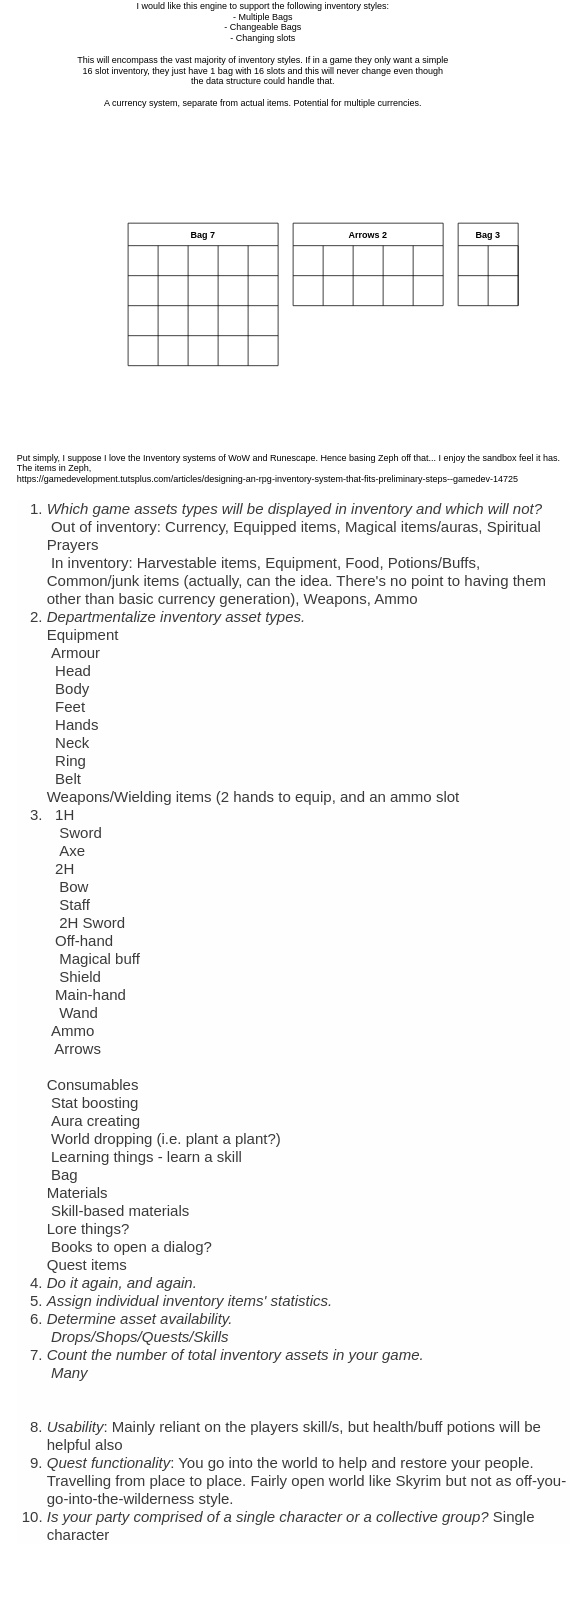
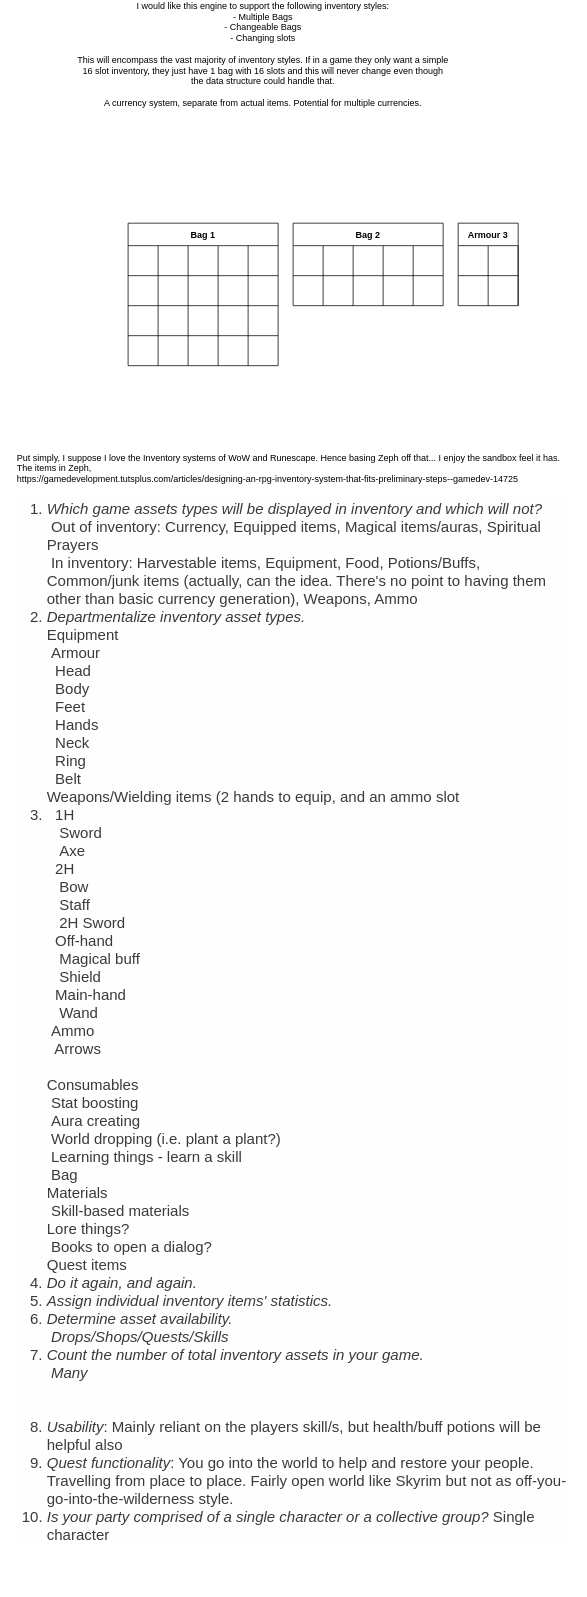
  <mxCell id="0" />
  <mxCell id="1" parent="0" />
  <mxCell id="2" value="I would like this engine to support the following inventory styles:&lt;br&gt;- Multiple Bags&lt;br&gt;- Changeable Bags&lt;br&gt;- Changing slots&lt;br&gt;&lt;br&gt;This will encompass the vast majority of inventory styles. If in a game they only want a simple 16 slot inventory, they just have 1 bag with 16 slots and this will never change even though the data structure could handle that.&lt;br&gt;&lt;br&gt;A currency system, separate from actual items. Potential for multiple currencies." style="text;html=1;strokeColor=none;fillColor=none;align=center;verticalAlign=middle;whiteSpace=wrap;rounded=0;" parent="1" vertex="1"><mxGeometry x="100" y="20" width="500" height="30" as="geometry" /></mxCell>
- <mxCell id="3" value="Bag 7" style="swimlane;startSize=30;" parent="1" vertex="1"><mxGeometry x="170" y="260" width="200" height="190" as="geometry" /></mxCell>
+ <mxCell id="3" value="Bag 1" style="swimlane;startSize=30;" parent="1" vertex="1"><mxGeometry x="170" y="260" width="200" height="190" as="geometry" /></mxCell>
  <mxCell id="4" value="" style="endArrow=none;html=1;rounded=0;" parent="3" edge="1"><mxGeometry width="50" height="50" relative="1" as="geometry"><mxPoint y="110" as="sourcePoint" /><mxPoint x="200" y="110" as="targetPoint" /></mxGeometry></mxCell>
  <mxCell id="5" value="" style="endArrow=none;html=1;rounded=0;" parent="3" edge="1"><mxGeometry width="50" height="50" relative="1" as="geometry"><mxPoint y="150" as="sourcePoint" /><mxPoint x="200" y="150" as="targetPoint" /></mxGeometry></mxCell>
  <mxCell id="6" value="" style="endArrow=none;html=1;rounded=0;" parent="3" edge="1"><mxGeometry width="50" height="50" relative="1" as="geometry"><mxPoint y="70" as="sourcePoint" /><mxPoint x="200" y="70" as="targetPoint" /></mxGeometry></mxCell>
  <mxCell id="7" value="" style="endArrow=none;html=1;rounded=0;exitX=0.2;exitY=0.158;exitDx=0;exitDy=0;exitPerimeter=0;" parent="3" edge="1"><mxGeometry width="50" height="50" relative="1" as="geometry"><mxPoint x="80" y="30.02" as="sourcePoint" /><mxPoint x="80" y="190" as="targetPoint" /></mxGeometry></mxCell>
  <mxCell id="8" value="" style="endArrow=none;html=1;rounded=0;exitX=0.2;exitY=0.158;exitDx=0;exitDy=0;exitPerimeter=0;" parent="3" edge="1"><mxGeometry width="50" height="50" relative="1" as="geometry"><mxPoint x="120" y="30.02" as="sourcePoint" /><mxPoint x="120" y="190" as="targetPoint" /></mxGeometry></mxCell>
  <mxCell id="9" value="" style="endArrow=none;html=1;rounded=0;exitX=0.2;exitY=0.158;exitDx=0;exitDy=0;exitPerimeter=0;" parent="3" edge="1"><mxGeometry width="50" height="50" relative="1" as="geometry"><mxPoint x="160" y="30.02" as="sourcePoint" /><mxPoint x="160" y="190" as="targetPoint" /></mxGeometry></mxCell>
  <mxCell id="10" value="" style="endArrow=none;html=1;rounded=0;exitX=0.2;exitY=0.158;exitDx=0;exitDy=0;exitPerimeter=0;" parent="1" source="3" edge="1"><mxGeometry width="50" height="50" relative="1" as="geometry"><mxPoint x="190" y="420" as="sourcePoint" /><mxPoint x="210" y="450" as="targetPoint" /></mxGeometry></mxCell>
- <mxCell id="11" value="Arrows 2" style="swimlane;startSize=30;" parent="1" vertex="1"><mxGeometry x="390" y="260" width="200" height="110" as="geometry" /></mxCell>
+ <mxCell id="11" value="Bag 2" style="swimlane;startSize=30;" parent="1" vertex="1"><mxGeometry x="390" y="260" width="200" height="110" as="geometry" /></mxCell>
  <mxCell id="12" value="" style="endArrow=none;html=1;rounded=0;" parent="11" edge="1"><mxGeometry width="50" height="50" relative="1" as="geometry"><mxPoint y="70" as="sourcePoint" /><mxPoint x="200" y="70" as="targetPoint" /></mxGeometry></mxCell>
  <mxCell id="13" value="" style="endArrow=none;html=1;rounded=0;exitX=0.2;exitY=0.158;exitDx=0;exitDy=0;exitPerimeter=0;" parent="11" edge="1"><mxGeometry width="50" height="50" relative="1" as="geometry"><mxPoint x="80" y="30.02" as="sourcePoint" /><mxPoint x="80" y="110" as="targetPoint" /></mxGeometry></mxCell>
  <mxCell id="14" value="" style="endArrow=none;html=1;rounded=0;exitX=0.2;exitY=0.158;exitDx=0;exitDy=0;exitPerimeter=0;" parent="11" edge="1"><mxGeometry width="50" height="50" relative="1" as="geometry"><mxPoint x="120" y="30.02" as="sourcePoint" /><mxPoint x="120" y="110" as="targetPoint" /></mxGeometry></mxCell>
  <mxCell id="15" value="" style="endArrow=none;html=1;rounded=0;exitX=0.2;exitY=0.158;exitDx=0;exitDy=0;exitPerimeter=0;" parent="11" edge="1"><mxGeometry width="50" height="50" relative="1" as="geometry"><mxPoint x="160" y="30.02" as="sourcePoint" /><mxPoint x="160" y="110" as="targetPoint" /></mxGeometry></mxCell>
  <mxCell id="16" value="" style="endArrow=none;html=1;rounded=0;exitX=0.2;exitY=0.158;exitDx=0;exitDy=0;exitPerimeter=0;" parent="11" edge="1"><mxGeometry width="50" height="50" relative="1" as="geometry"><mxPoint x="40" y="30.02" as="sourcePoint" /><mxPoint x="40" y="110" as="targetPoint" /></mxGeometry></mxCell>
- <mxCell id="17" value="Bag 3" style="swimlane;startSize=30;" parent="1" vertex="1"><mxGeometry x="610" y="260" width="80" height="110" as="geometry" /></mxCell>
+ <mxCell id="17" value="Armour 3" style="swimlane;startSize=30;" parent="1" vertex="1"><mxGeometry x="610" y="260" width="80" height="110" as="geometry" /></mxCell>
  <mxCell id="18" value="" style="endArrow=none;html=1;rounded=0;" parent="17" edge="1"><mxGeometry width="50" height="50" relative="1" as="geometry"><mxPoint y="70" as="sourcePoint" /><mxPoint x="80" y="70" as="targetPoint" /></mxGeometry></mxCell>
  <mxCell id="19" value="" style="endArrow=none;html=1;rounded=0;exitX=0.2;exitY=0.158;exitDx=0;exitDy=0;exitPerimeter=0;" parent="17" edge="1"><mxGeometry width="50" height="50" relative="1" as="geometry"><mxPoint x="80" y="30.02" as="sourcePoint" /><mxPoint x="80" y="110" as="targetPoint" /></mxGeometry></mxCell>
  <mxCell id="20" value="" style="endArrow=none;html=1;rounded=0;exitX=0.2;exitY=0.158;exitDx=0;exitDy=0;exitPerimeter=0;" parent="17" edge="1"><mxGeometry width="50" height="50" relative="1" as="geometry"><mxPoint x="40" y="30.02" as="sourcePoint" /><mxPoint x="40" y="110" as="targetPoint" /></mxGeometry></mxCell>
  <mxCell id="21" value="Put simply, I suppose I love the Inventory systems of WoW and Runescape. Hence basing Zeph off that... I enjoy the sandbox feel it has.&lt;br&gt;The items in Zeph,&amp;nbsp;&lt;br&gt;https://gamedevelopment.tutsplus.com/articles/designing-an-rpg-inventory-system-that-fits-preliminary-steps--gamedev-14725&lt;br&gt;&lt;ol style=&quot;box-sizing: border-box ; color: rgb(58 , 58 , 58) ; font-family: , &amp;#34;roboto&amp;#34; , &amp;#34;arial&amp;#34; , sans-serif ; font-size: 20px ; background-color: rgb(254 , 254 , 254)&quot;&gt;&lt;li style=&quot;box-sizing: border-box&quot;&gt;&lt;em style=&quot;box-sizing: border-box&quot;&gt;Which game assets types will be displayed in inventory and which will not?&lt;br&gt;&lt;/em&gt;&amp;nbsp;Out of inventory: Currency, Equipped items, Magical items/auras, Spiritual Prayers&lt;br&gt;&amp;nbsp;In inventory: Harvestable items, Equipment, Food, Potions/Buffs, Common/junk items (actually, can the idea. There's no point to having them other than basic currency generation), Weapons, Ammo&lt;/li&gt;&lt;li style=&quot;box-sizing: border-box&quot;&gt;&lt;em style=&quot;box-sizing: border-box&quot;&gt;Departmentalize inventory asset types.&lt;br&gt;&lt;/em&gt;Equipment&lt;br&gt;&amp;nbsp;Armour&lt;br&gt;&amp;nbsp; Head&lt;br&gt;&amp;nbsp; Body&lt;br&gt;&amp;nbsp; Feet&lt;br&gt;&amp;nbsp; Hands&lt;br&gt;&amp;nbsp; Neck&lt;br&gt;&amp;nbsp; Ring&lt;br&gt;&amp;nbsp; Belt&lt;br&gt;Weapons/Wielding items (2 hands to equip, and an ammo slot&lt;/li&gt;&lt;li style=&quot;box-sizing: border-box&quot;&gt;&amp;nbsp; 1H&lt;br&gt;&amp;nbsp; &amp;nbsp;Sword&lt;br&gt;&amp;nbsp; &amp;nbsp;Axe&lt;br&gt;&amp;nbsp; 2H&lt;br&gt;&amp;nbsp; &amp;nbsp;Bow&lt;br&gt;&amp;nbsp; &amp;nbsp;Staff&lt;br&gt;&amp;nbsp; &amp;nbsp;2H Sword&lt;br&gt;&amp;nbsp; Off-hand&lt;br&gt;&amp;nbsp; &amp;nbsp;Magical buff&lt;br&gt;&amp;nbsp; &amp;nbsp;Shield&lt;br&gt;&amp;nbsp; Main-hand&lt;br&gt;&amp;nbsp; &amp;nbsp;Wand&lt;br&gt;&amp;nbsp;Ammo&lt;br&gt;&amp;nbsp; Arrows&lt;br&gt;&amp;nbsp;&lt;br&gt;Consumables&lt;br&gt;&amp;nbsp;Stat boosting&lt;br&gt;&amp;nbsp;Aura creating&lt;br&gt;&amp;nbsp;World dropping (i.e. plant a plant?)&lt;br&gt;&amp;nbsp;Learning things - learn a skill&lt;br&gt;&amp;nbsp;Bag&lt;br&gt;Materials&lt;br&gt;&amp;nbsp;Skill-based materials&lt;br&gt;Lore things?&lt;br&gt;&amp;nbsp;Books to open a dialog?&lt;br&gt;Quest items&lt;br&gt;&lt;/li&gt;&lt;li style=&quot;box-sizing: border-box&quot;&gt;&lt;em style=&quot;box-sizing: border-box&quot;&gt;Do it again, and again.&lt;/em&gt;&lt;/li&gt;&lt;li style=&quot;box-sizing: border-box&quot;&gt;&lt;em style=&quot;box-sizing: border-box&quot;&gt;Assign individual inventory items' statistics.&lt;/em&gt;&lt;/li&gt;&lt;li style=&quot;box-sizing: border-box&quot;&gt;&lt;em style=&quot;box-sizing: border-box&quot;&gt;Determine asset availability.&lt;br&gt;&amp;nbsp;Drops/Shops/Quests/Skills&lt;/em&gt;&lt;/li&gt;&lt;li style=&quot;box-sizing: border-box&quot;&gt;&lt;em style=&quot;box-sizing: border-box&quot;&gt;Count the number of total inventory assets in your game.&lt;br&gt;&amp;nbsp;Many&lt;br&gt;&lt;br&gt;&lt;br&gt;&lt;/em&gt;&lt;/li&gt;&lt;li style=&quot;box-sizing: border-box&quot;&gt;&lt;em style=&quot;box-sizing: border-box&quot;&gt;Usability&lt;/em&gt;: Mainly reliant on the players skill/s, but health/buff potions will be helpful also&lt;/li&gt;&lt;li style=&quot;box-sizing: border-box&quot;&gt;&lt;em style=&quot;box-sizing: border-box&quot;&gt;Quest functionality&lt;/em&gt;: You go into the world to help and restore your people. Travelling from place to place. Fairly open world like Skyrim but not as off-you-go-into-the-wilderness style.&lt;/li&gt;&lt;li style=&quot;box-sizing: border-box&quot;&gt;&lt;em style=&quot;box-sizing: border-box&quot;&gt;Is your party comprised of a single character or a collective group?&lt;/em&gt;&amp;nbsp;Single character&lt;/li&gt;&lt;/ol&gt;&lt;div&gt;&lt;font color=&quot;#3a3a3a&quot;&gt;&lt;span style=&quot;font-size: 20px&quot;&gt;&lt;i&gt;&lt;br&gt;&lt;/i&gt;&lt;/span&gt;&lt;/font&gt;&lt;/div&gt;" style="text;html=1;strokeColor=none;fillColor=none;align=left;verticalAlign=middle;whiteSpace=wrap;rounded=0;" vertex="1" parent="1"><mxGeometry x="20" y="560" width="740" height="1510" as="geometry" /></mxCell>
